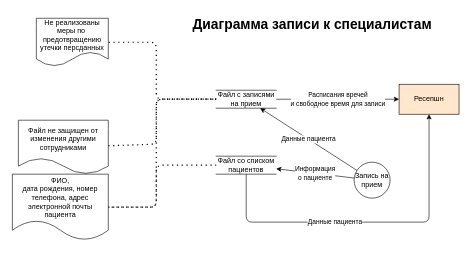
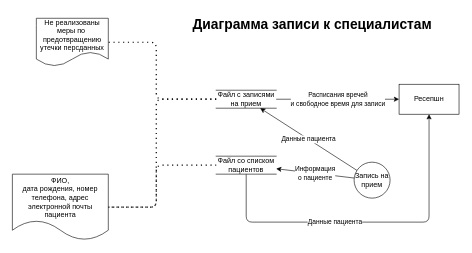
  <mxCell id="0" />
  <mxCell id="1" parent="0" />
  <mxCell id="2" value="Запись на прием" style="shape=ellipse;html=1;dashed=0;whiteSpace=wrap;aspect=fixed;perimeter=ellipsePerimeter;" parent="1" vertex="1"><mxGeometry x="590" y="270" width="60" height="60" as="geometry" /></mxCell>
  <mxCell id="3" value="Диаграмма записи к специалистам" style="text;html=1;align=center;verticalAlign=middle;resizable=0;points=[];autosize=1;strokeColor=none;fillColor=none;fontStyle=1;fontSize=23;" parent="1" vertex="1"><mxGeometry x="320" y="20" width="400" height="40" as="geometry" /></mxCell>
- <mxCell id="4" value="Ресепшн" style="html=1;dashed=0;whiteSpace=wrap;fillColor=#ffe6cc;" parent="1" vertex="1"><mxGeometry x="665" y="140" width="100" height="50" as="geometry" /></mxCell>
+ <mxCell id="4" value="Ресепшн" style="html=1;dashed=0;whiteSpace=wrap;" parent="1" vertex="1"><mxGeometry x="665" y="140" width="100" height="50" as="geometry" /></mxCell>
  <mxCell id="5" value="Файл с записями на прием" style="html=1;dashed=0;whiteSpace=wrap;shape=partialRectangle;right=0;left=0;" parent="1" vertex="1"><mxGeometry x="360" y="150" width="100" height="30" as="geometry" /></mxCell>
  <mxCell id="6" value="Расписания вречей&lt;div&gt;и свободное время для записи&lt;/div&gt;" style="endArrow=classic;html=1;" parent="1" source="5" target="4" edge="1"><mxGeometry width="50" height="50" relative="1" as="geometry"><mxPoint x="570" y="360" as="sourcePoint" /><mxPoint x="620" y="310" as="targetPoint" /></mxGeometry></mxCell>
- <mxCell id="7" value="Файл не защищен от изменения другими сотрудниками" style="shape=document;whiteSpace=wrap;html=1;boundedLbl=1;dashed=0;flipH=1;" parent="1" vertex="1"><mxGeometry x="30" y="200" width="150" height="90" as="geometry" /></mxCell>
  <mxCell id="8" value="Данные пациента" style="endArrow=classic;html=1;" parent="1" source="2" target="5" edge="1"><mxGeometry width="50" height="50" relative="1" as="geometry"><mxPoint x="1140" y="460" as="sourcePoint" /><mxPoint x="1190" y="410" as="targetPoint" /></mxGeometry></mxCell>
- <mxCell id="9" value="" style="endArrow=none;dashed=1;html=1;dashPattern=1 3;strokeWidth=2;" parent="1" source="7" target="5" edge="1"><mxGeometry width="50" height="50" relative="1" as="geometry"><mxPoint x="870" y="470" as="sourcePoint" /><mxPoint x="920" y="420" as="targetPoint" /><Array as="points"><mxPoint x="260" y="240" /><mxPoint x="260" y="165" /></Array></mxGeometry></mxCell>
  <mxCell id="10" value="Не реализованы меры по&amp;nbsp; предотвращению утечки персданных" style="shape=document;whiteSpace=wrap;html=1;boundedLbl=1;" parent="1" vertex="1"><mxGeometry x="60" y="30" width="120" height="80" as="geometry" /></mxCell>
  <mxCell id="11" value="" style="endArrow=none;dashed=1;html=1;dashPattern=1 3;strokeWidth=2;" parent="1" source="5" target="10" edge="1"><mxGeometry width="50" height="50" relative="1" as="geometry"><mxPoint x="870" y="480" as="sourcePoint" /><mxPoint x="920" y="430" as="targetPoint" /><Array as="points"><mxPoint x="260" y="165" /><mxPoint x="260" y="70" /></Array></mxGeometry></mxCell>
  <mxCell id="12" value="ФИО,&lt;div&gt;дата рождения, номер телефона, адрес электронной почты пациента&lt;/div&gt;" style="shape=document;whiteSpace=wrap;html=1;boundedLbl=1;dashed=0;flipH=1;" parent="1" vertex="1"><mxGeometry x="20" y="290" width="160" height="110" as="geometry" /></mxCell>
  <mxCell id="13" value="" style="endArrow=none;dashed=1;html=1;dashPattern=1 3;strokeWidth=2;" parent="1" source="5" target="12" edge="1"><mxGeometry width="50" height="50" relative="1" as="geometry"><mxPoint x="860" y="380" as="sourcePoint" /><mxPoint x="910" y="330" as="targetPoint" /><Array as="points"><mxPoint x="260" y="165" /><mxPoint x="260" y="345" /></Array></mxGeometry></mxCell>
  <mxCell id="14" value="Файл со списком пациентов" style="html=1;dashed=0;whiteSpace=wrap;shape=partialRectangle;right=0;left=0;" parent="1" vertex="1"><mxGeometry x="360" y="260" width="100" height="30" as="geometry" /></mxCell>
  <mxCell id="15" value="Информация&lt;div&gt;о пациенте&lt;/div&gt;" style="endArrow=classic;html=1;" parent="1" source="2" target="14" edge="1"><mxGeometry width="50" height="50" relative="1" as="geometry"><mxPoint x="260" y="390" as="sourcePoint" /><mxPoint x="310" y="340" as="targetPoint" /></mxGeometry></mxCell>
  <mxCell id="16" value="" style="endArrow=none;dashed=1;html=1;dashPattern=1 3;strokeWidth=2;" parent="1" source="12" target="14" edge="1"><mxGeometry width="50" height="50" relative="1" as="geometry"><mxPoint x="260" y="390" as="sourcePoint" /><mxPoint x="310" y="340" as="targetPoint" /><Array as="points"><mxPoint x="260" y="345" /><mxPoint x="260" y="275" /></Array></mxGeometry></mxCell>
  <mxCell id="17" value="Данные пациента" style="endArrow=classic;html=1;" parent="1" source="14" target="4" edge="1"><mxGeometry x="-0.193" width="50" height="50" relative="1" as="geometry"><mxPoint x="260" y="390" as="sourcePoint" /><mxPoint x="310" y="340" as="targetPoint" /><Array as="points"><mxPoint x="410" y="370" /><mxPoint x="715" y="370" /></Array><mxPoint as="offset" /></mxGeometry></mxCell>
